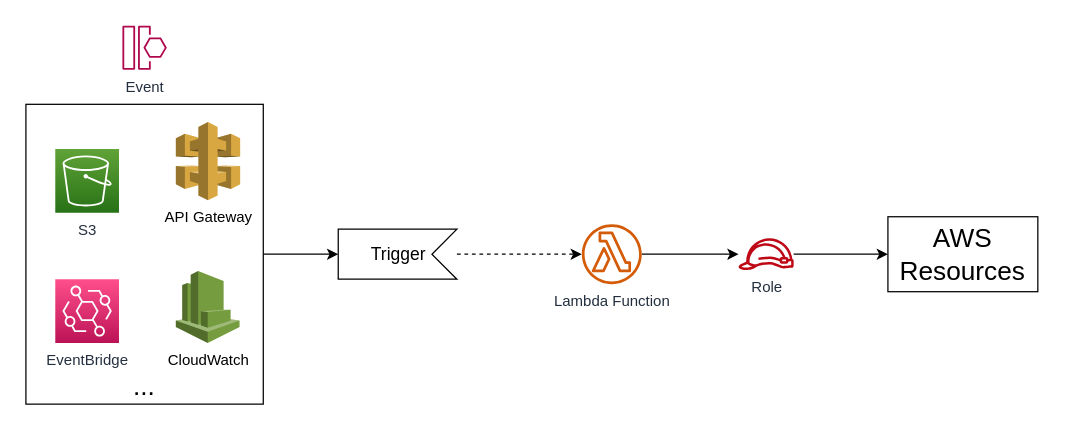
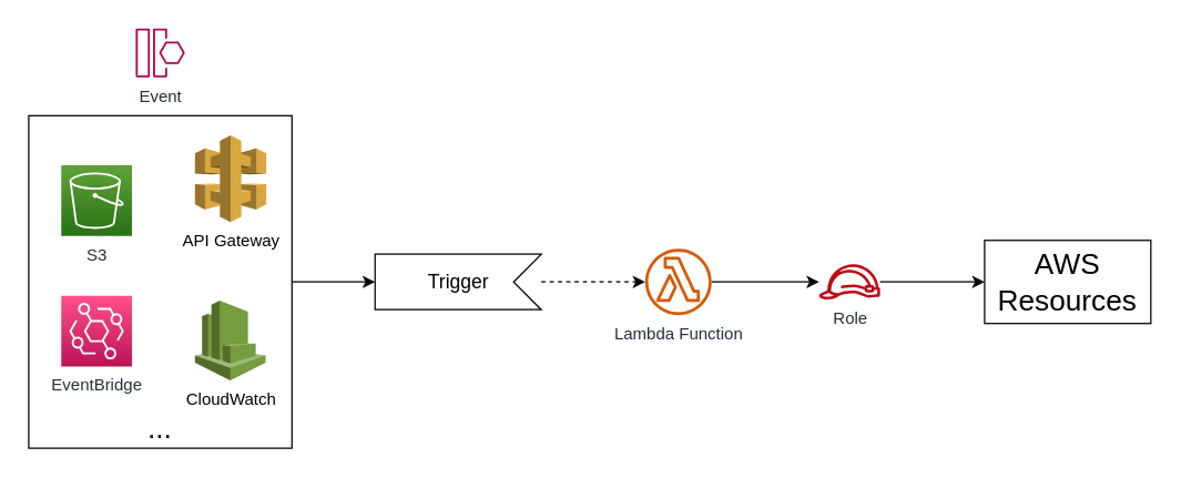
  <mxCell id="0" />
  <mxCell id="1" parent="0" />
  <mxCell id="2" value="Event" style="sketch=0;outlineConnect=0;fontColor=#232F3E;gradientColor=none;fillColor=#B0084D;strokeColor=none;dashed=0;verticalLabelPosition=bottom;verticalAlign=top;align=center;html=1;fontSize=12;fontStyle=0;aspect=fixed;pointerEvents=1;shape=mxgraph.aws4.event_resource;" vertex="1" parent="1"><mxGeometry x="97.25" y="20" width="35.5" height="35.5" as="geometry" /></mxCell>
  <mxCell id="3" value="S3" style="sketch=0;points=[[0,0,0],[0.25,0,0],[0.5,0,0],[0.75,0,0],[1,0,0],[0,1,0],[0.25,1,0],[0.5,1,0],[0.75,1,0],[1,1,0],[0,0.25,0],[0,0.5,0],[0,0.75,0],[1,0.25,0],[1,0.5,0],[1,0.75,0]];outlineConnect=0;fontColor=#232F3E;gradientColor=#60A337;gradientDirection=north;fillColor=#277116;strokeColor=#ffffff;dashed=0;verticalLabelPosition=bottom;verticalAlign=top;align=center;html=1;fontSize=12;fontStyle=0;aspect=fixed;shape=mxgraph.aws4.resourceIcon;resIcon=mxgraph.aws4.s3;" vertex="1" parent="1"><mxGeometry x="43.5" y="118.81" width="51" height="51" as="geometry" /></mxCell>
- <mxCell id="4" value="EventBridge&lt;br&gt;" style="sketch=0;points=[[0,0,0],[0.25,0,0],[0.5,0,0],[0.75,0,0],[1,0,0],[0,1,0],[0.25,1,0],[0.5,1,0],[0.75,1,0],[1,1,0],[0,0.25,0],[0,0.5,0],[0,0.75,0],[1,0.25,0],[1,0.5,0],[1,0.75,0]];outlineConnect=0;fontColor=#232F3E;gradientColor=#FF4F8B;gradientDirection=north;fillColor=#BC1356;strokeColor=#ffffff;dashed=0;verticalLabelPosition=bottom;verticalAlign=top;align=center;html=1;fontSize=12;fontStyle=0;aspect=fixed;shape=mxgraph.aws4.resourceIcon;resIcon=mxgraph.aws4.eventbridge;" vertex="1" parent="1"><mxGeometry x="43.5" y="223" width="51" height="51" as="geometry" /></mxCell>
+ <mxCell id="4" value="EventBridge&lt;br&gt;" style="sketch=0;points=[[0,0,0],[0.25,0,0],[0.5,0,0],[0.75,0,0],[1,0,0],[0,1,0],[0.25,1,0],[0.5,1,0],[0.75,1,0],[1,1,0],[0,0.25,0],[0,0.5,0],[0,0.75,0],[1,0.25,0],[1,0.5,0],[1,0.75,0]];outlineConnect=0;fontColor=#232F3E;gradientColor=#FF4F8B;gradientDirection=north;fillColor=#BC1356;strokeColor=#ffffff;dashed=0;verticalLabelPosition=bottom;verticalAlign=top;align=center;html=1;fontSize=12;fontStyle=0;aspect=fixed;shape=mxgraph.aws4.resourceIcon;resIcon=mxgraph.aws4.eventbridge;" vertex="1" parent="1"><mxGeometry x="43.5" y="213" width="51" height="51" as="geometry" /></mxCell>
  <mxCell id="5" value="API Gateway" style="outlineConnect=0;dashed=0;verticalLabelPosition=bottom;verticalAlign=top;align=center;html=1;shape=mxgraph.aws3.api_gateway;fillColor=#D9A741;gradientColor=none;aspect=fixed;" vertex="1" parent="1"><mxGeometry x="140" y="97.2" width="51.5" height="62.61" as="geometry" /></mxCell>
  <mxCell id="6" value="CloudWatch" style="outlineConnect=0;dashed=0;verticalLabelPosition=bottom;verticalAlign=top;align=center;html=1;shape=mxgraph.aws3.cloudwatch;fillColor=#759C3E;gradientColor=none;aspect=fixed;" vertex="1" parent="1"><mxGeometry x="140" y="216.51" width="51" height="57.49" as="geometry" /></mxCell>
  <mxCell id="7" style="edgeStyle=orthogonalEdgeStyle;rounded=0;orthogonalLoop=1;jettySize=auto;html=1;entryX=1;entryY=0.5;entryDx=0;entryDy=0;entryPerimeter=0;fontSize=21;" edge="1" parent="1" source="8" target="10"><mxGeometry relative="1" as="geometry" /></mxCell>
  <mxCell id="8" value="..." style="rounded=0;whiteSpace=wrap;html=1;fillColor=none;fontSize=21;verticalAlign=bottom;" vertex="1" parent="1"><mxGeometry x="20" y="83" width="190" height="240" as="geometry" /></mxCell>
  <mxCell id="9" style="edgeStyle=orthogonalEdgeStyle;rounded=0;orthogonalLoop=1;jettySize=auto;html=1;fontSize=21;dashed=1;" edge="1" parent="1" source="10" target="12"><mxGeometry relative="1" as="geometry" /></mxCell>
- <mxCell id="10" value="Trigger" style="html=1;shape=mxgraph.infographic.ribbonSimple;notch1=20;notch2=0;align=center;verticalAlign=middle;fontSize=14;fontStyle=0;flipH=1;fillColor=#FFFFFF;" vertex="1" parent="1"><mxGeometry x="270" y="183" width="95" height="40" as="geometry" /></mxCell>
+ <mxCell id="10" value="Trigger" style="html=1;shape=mxgraph.infographic.ribbonSimple;notch1=20;notch2=0;align=center;verticalAlign=middle;fontSize=14;fontStyle=0;flipH=1;fillColor=#FFFFFF;" vertex="1" parent="1"><mxGeometry x="270" y="183" width="120" height="40" as="geometry" /></mxCell>
  <mxCell id="11" style="edgeStyle=orthogonalEdgeStyle;rounded=0;orthogonalLoop=1;jettySize=auto;html=1;fontSize=21;" edge="1" parent="1" source="12" target="15"><mxGeometry relative="1" as="geometry" /></mxCell>
  <mxCell id="12" value="Lambda Function" style="sketch=0;outlineConnect=0;fontColor=#232F3E;gradientColor=none;fillColor=#D45B07;strokeColor=none;dashed=0;verticalLabelPosition=bottom;verticalAlign=top;align=center;html=1;fontSize=12;fontStyle=0;aspect=fixed;pointerEvents=1;shape=mxgraph.aws4.lambda_function;" vertex="1" parent="1"><mxGeometry x="465" y="179" width="48" height="48" as="geometry" /></mxCell>
  <mxCell id="13" value="AWS Resources" style="rounded=0;whiteSpace=wrap;html=1;fontSize=21;fillColor=none;dashed=0;" vertex="1" parent="1"><mxGeometry x="710" y="173" width="120" height="60" as="geometry" /></mxCell>
  <mxCell id="14" style="edgeStyle=orthogonalEdgeStyle;rounded=0;orthogonalLoop=1;jettySize=auto;html=1;entryX=0;entryY=0.5;entryDx=0;entryDy=0;fontSize=21;" edge="1" parent="1" source="15" target="13"><mxGeometry relative="1" as="geometry" /></mxCell>
  <mxCell id="15" value="Role" style="sketch=0;outlineConnect=0;fontColor=#232F3E;gradientColor=none;fillColor=#BF0816;strokeColor=none;dashed=0;verticalLabelPosition=bottom;verticalAlign=top;align=center;html=1;fontSize=12;fontStyle=0;aspect=fixed;pointerEvents=1;shape=mxgraph.aws4.role;" vertex="1" parent="1"><mxGeometry x="590" y="190.31" width="45" height="25.38" as="geometry" /></mxCell>
